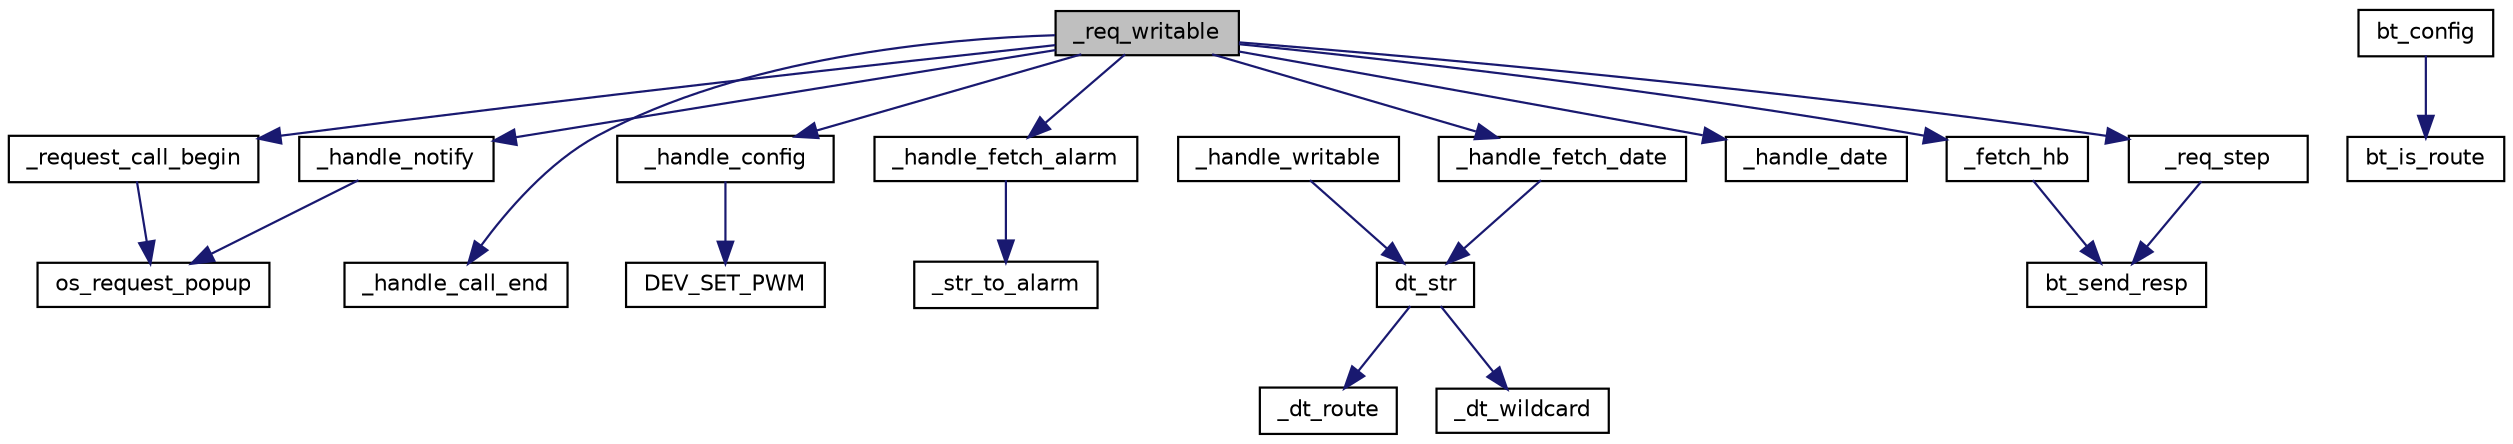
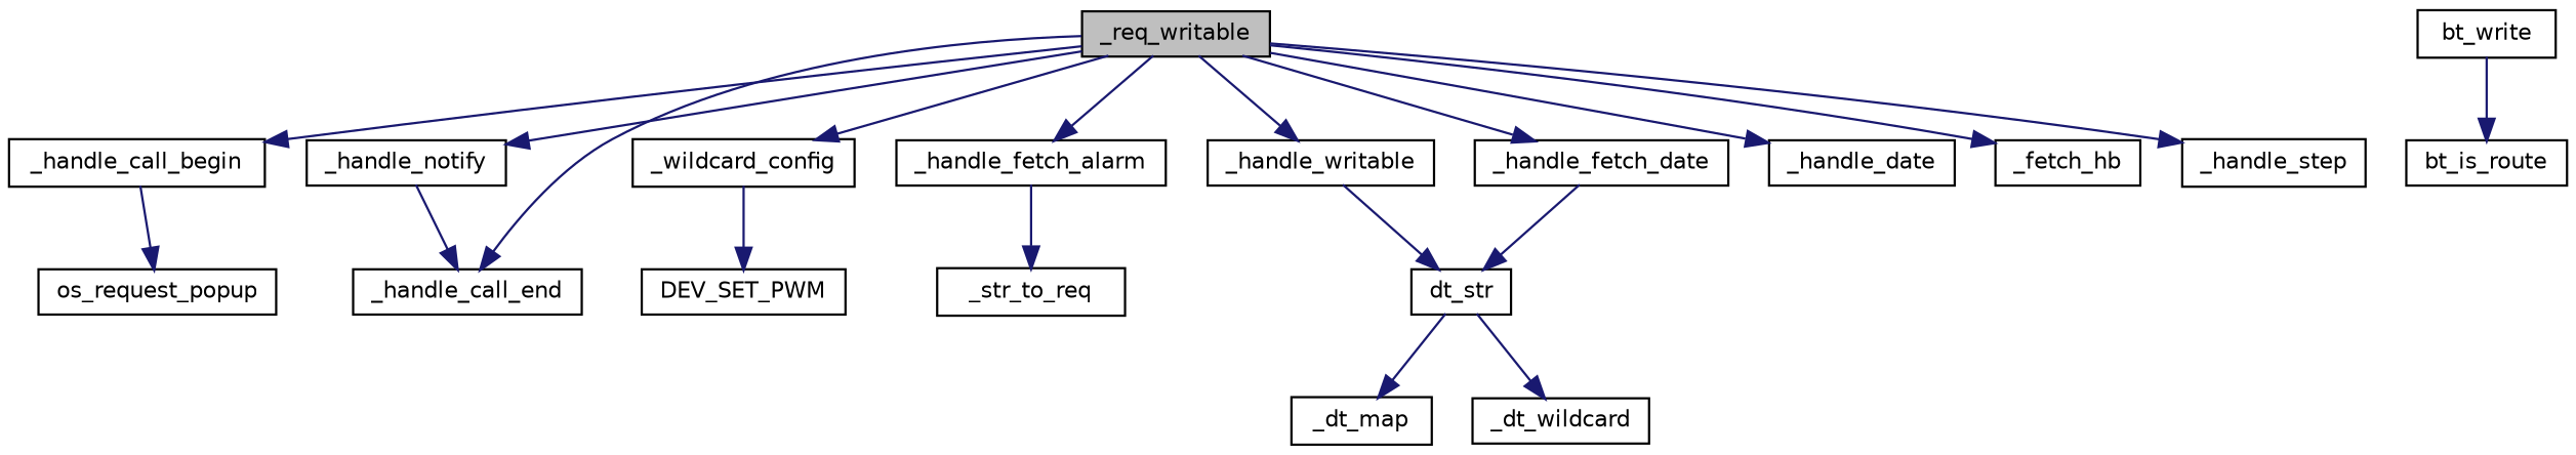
  digraph {
    rankdir=TB
    node [color=black fontname=Helvetica fontsize=10 shape=record]
    edge [color=midnightblue fontname=Helvetica fontsize=10 labelfontname=Helvetica labelfontsize=10 style=solid]
    n1 [fillcolor=grey75 fontcolor=black height=0.2 label=_req_writable style=filled width=0.4]
-   n2 [height=0.2 label=_request_call_begin width=0.4]
+   n2 [height=0.2 label=_handle_call_begin width=0.4]
    n3 [height=0.2 label=_handle_call_end width=0.4]
-   n4 [height=0.2 label=_handle_config width=0.4]
+   n4 [height=0.2 label=_wildcard_config width=0.4]
    n5 [height=0.2 label=_handle_fetch_alarm width=0.4]
    n6 [height=0.2 label=_handle_fetch_date width=0.4]
    n7 [height=0.2 label=_fetch_hb width=0.4]
    n8 [height=0.2 label=_handle_notify width=0.4]
    n9 [height=0.2 label=_handle_date width=0.4]
    n10 [height=0.2 label=_handle_writable width=0.4]
-   n11 [height=0.2 label=_req_step width=0.4]
+   n11 [height=0.2 label=_handle_step width=0.4]
    n12 [height=0.2 label=os_request_popup width=0.4]
    n13 [height=0.2 label=DEV_SET_PWM width=0.4]
-   n14 [height=0.2 label=_str_to_alarm width=0.4]
+   n14 [height=0.2 label=_str_to_req width=0.4]
    n15 [height=0.2 label=dt_str width=0.4]
-   n16 [height=0.2 label=bt_send_resp width=0.4]
-   n17 [height=0.2 label=_dt_route width=0.4]
+   n17 [height=0.2 label=_dt_map width=0.4]
    n18 [height=0.2 label=_dt_wildcard width=0.4]
-   n19 [height=0.2 label=bt_config width=0.4]
+   n19 [height=0.2 label=bt_write width=0.4]
    n20 [height=0.2 label=bt_is_route width=0.4]
    n1 -> n2
    n1 -> n3
    n1 -> n4
    n1 -> n5
    n1 -> n6
    n1 -> n7
    n1 -> n8
    n1 -> n9
+   n1 -> n10
    n1 -> n11
    n2 -> n12
    n4 -> n13
    n5 -> n14
    n6 -> n15
-   n7 -> n16
-   n8 -> n12
+   n8 -> n3
    n10 -> n15
-   n11 -> n16
    n15 -> n17
    n15 -> n18
    n19 -> n20
  }
